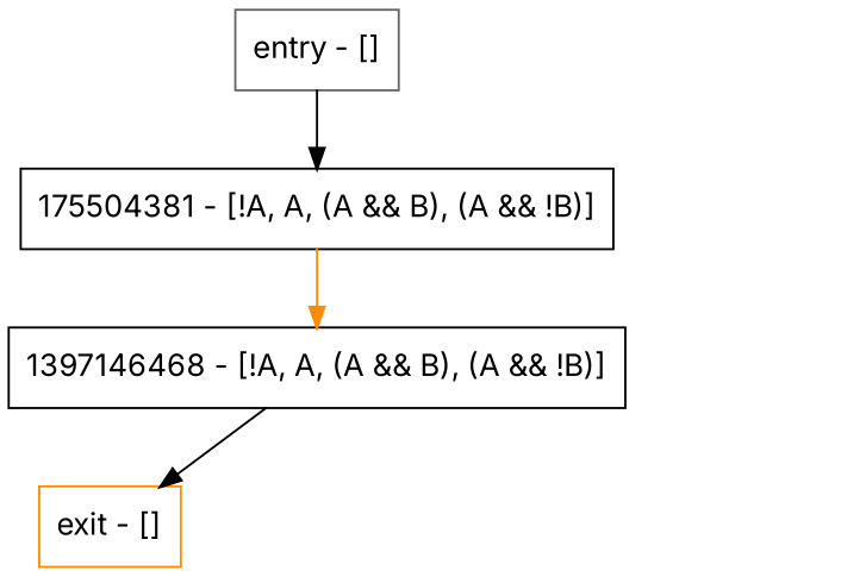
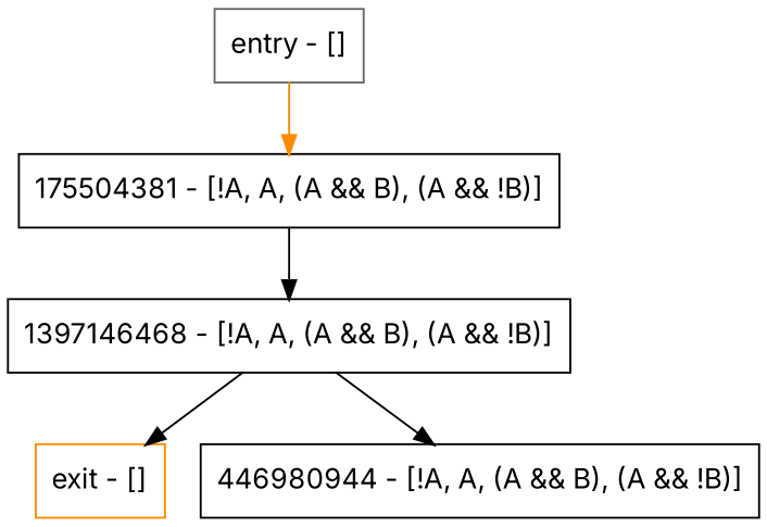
  digraph {
    fontname=Inter
    node [color=black fontname=Inter shape=record]
    edge [color=darkorange fontname=Inter]
    n1 [color=gray40 label="entry - []"]
    n2 [label="175504381 - [!A, A, (A && B), (A && !B)]"]
    n3 [label="1397146468 - [!A, A, (A && B), (A && !B)]"]
    n4 [color=darkorange label="exit - []"]
-   n1 -> n2 [color=black]
-   n2 -> n3
+   n5 [label="446980944 - [!A, A, (A && B), (A && !B)]"]
+   n1 -> n2
+   n2 -> n3 [color=black]
    n3 -> n4 [color=black]
+   n3 -> n5 [color=black]
  }
